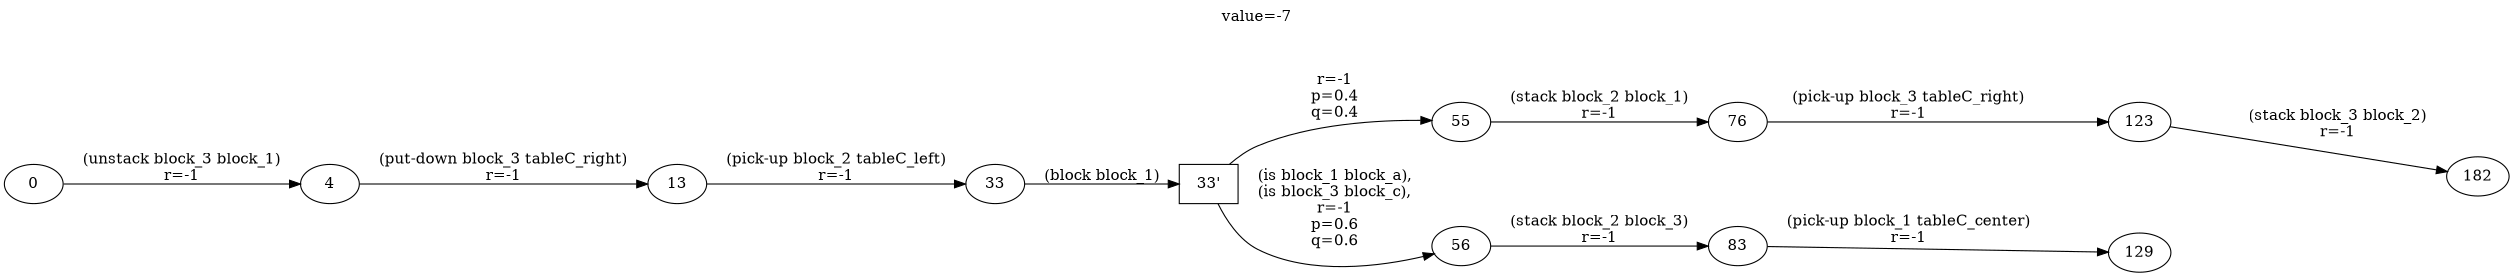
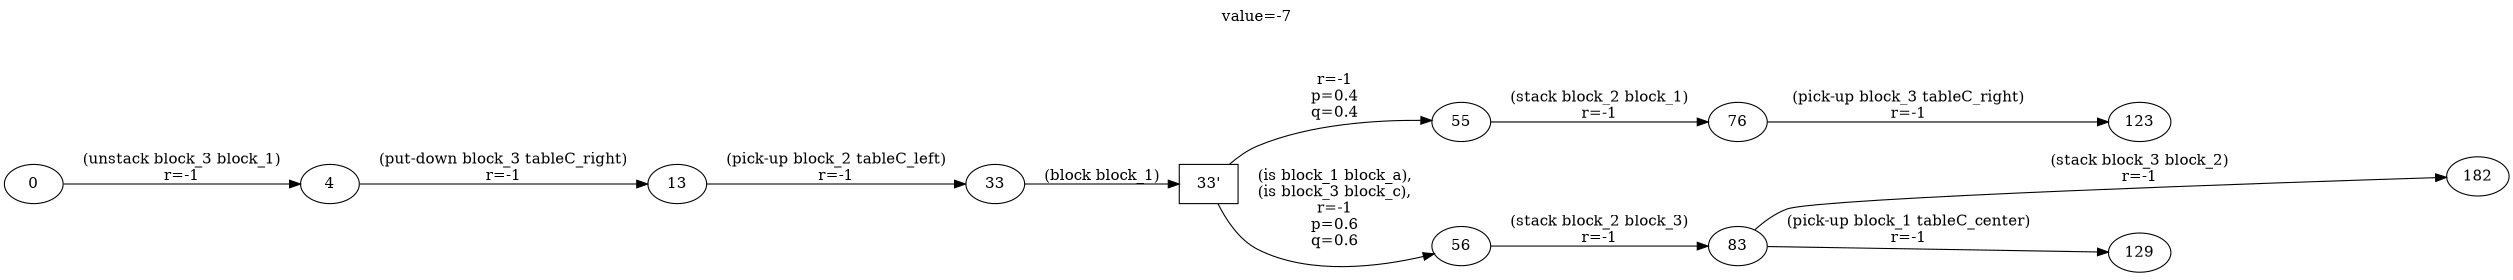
  digraph {
    label="value=-7"
    labelloc=top
    rankdir=LR
    0
    4
    13
    33
    "33'" [shape=box]
    55
    56
    76
    83
    123
    182
    129
    0 -> 4 [label="(unstack block_3 block_1)\nr=-1"]
    4 -> 13 [label="(put-down block_3 tableC_right)\nr=-1"]
    13 -> 33 [label="(pick-up block_2 tableC_left)\nr=-1"]
    33 -> "33'" [label="(block block_1)"]
    "33'" -> 55 [label="\nr=-1\np=0.4\nq=0.4"]
    "33'" -> 56 [label="\n(is block_1 block_a),\n(is block_3 block_c),\nr=-1\np=0.6\nq=0.6"]
    55 -> 76 [label="(stack block_2 block_1)\nr=-1"]
    56 -> 83 [label="(stack block_2 block_3)\nr=-1"]
    76 -> 123 [label="(pick-up block_3 tableC_right)\nr=-1"]
    83 -> 129 [label="(pick-up block_1 tableC_center)\nr=-1"]
-   123 -> 182 [label="(stack block_3 block_2)\nr=-1"]
+   83 -> 182 [label="(stack block_3 block_2)\nr=-1"]
  }
